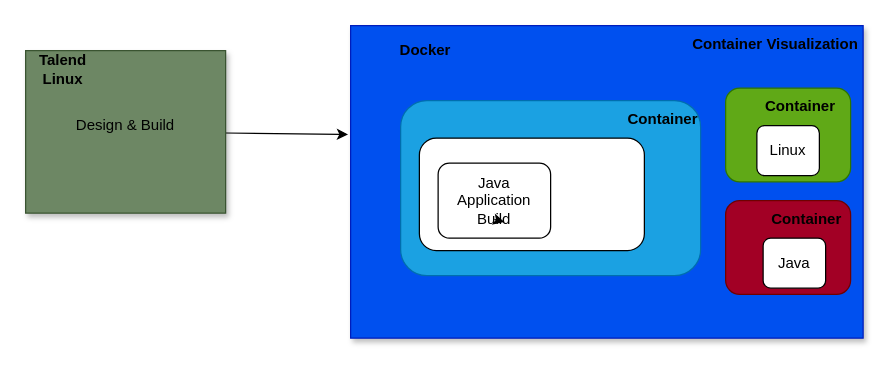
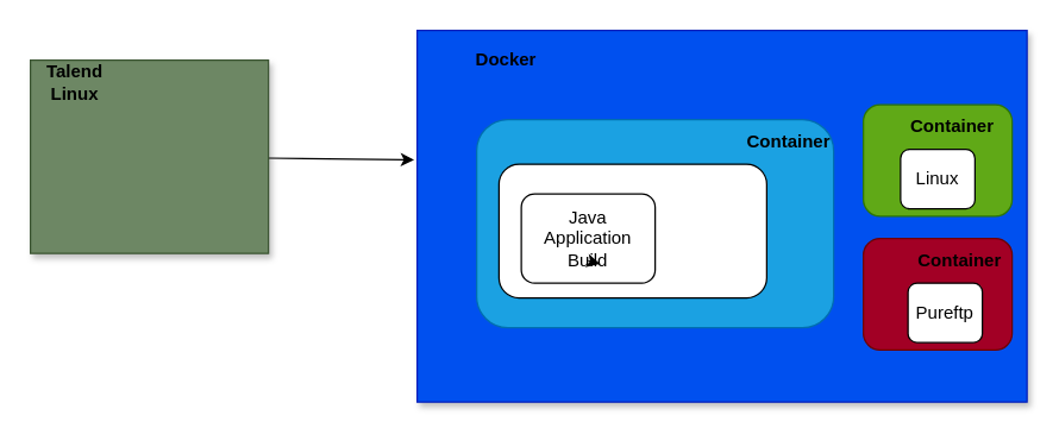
  <mxCell id="0" />
  <mxCell id="1" parent="0" />
  <mxCell id="2" value="" style="rounded=0;whiteSpace=wrap;html=1;fillColor=#0050ef;fontColor=#ffffff;strokeColor=#001DBC;shadow=1;" parent="1" vertex="1"><mxGeometry x="280" y="20" width="410" height="250" as="geometry" /></mxCell>
  <mxCell id="3" value="" style="rounded=1;whiteSpace=wrap;html=1;fillColor=#1ba1e2;fontColor=#ffffff;strokeColor=#006EAF;" parent="1" vertex="1"><mxGeometry x="320" y="80" width="240" height="140" as="geometry" /></mxCell>
- <mxCell id="4" value="Container Visualization" style="text;html=1;strokeColor=none;fillColor=none;align=center;verticalAlign=middle;whiteSpace=wrap;rounded=0;fontStyle=1" parent="1" vertex="1"><mxGeometry x="550" y="20" width="140" height="30" as="geometry" /></mxCell>
  <mxCell id="5" value="Container" style="text;html=1;strokeColor=none;fillColor=none;align=center;verticalAlign=middle;whiteSpace=wrap;rounded=0;fontStyle=1" parent="1" vertex="1"><mxGeometry x="500" y="80" width="60" height="30" as="geometry" /></mxCell>
  <mxCell id="6" value="Linux and JVM" style="text;html=1;strokeColor=none;fillColor=none;align=center;verticalAlign=middle;whiteSpace=wrap;rounded=0;" parent="1" vertex="1"><mxGeometry x="350" y="120" width="60" height="30" as="geometry" /></mxCell>
  <mxCell id="7" value="" style="rounded=1;whiteSpace=wrap;html=1;" parent="1" vertex="1"><mxGeometry x="335" y="110" width="180" height="90" as="geometry" /></mxCell>
  <mxCell id="8" value="" style="rounded=1;whiteSpace=wrap;html=1;" parent="1" vertex="1"><mxGeometry x="350" y="130" width="90" height="60" as="geometry" /></mxCell>
  <mxCell id="9" value="Java Application&lt;br&gt;Build" style="text;html=1;strokeColor=none;fillColor=none;align=center;verticalAlign=middle;whiteSpace=wrap;rounded=0;" parent="1" vertex="1"><mxGeometry x="365" y="145" width="60" height="30" as="geometry" /></mxCell>
  <mxCell id="10" style="edgeStyle=none;html=1;exitX=0.5;exitY=1;exitDx=0;exitDy=0;entryX=0.633;entryY=1.073;entryDx=0;entryDy=0;entryPerimeter=0;" parent="1" source="9" target="9" edge="1"><mxGeometry relative="1" as="geometry" /></mxCell>
  <mxCell id="11" value="" style="rounded=1;whiteSpace=wrap;html=1;fillColor=#60a917;fontColor=#ffffff;strokeColor=#2D7600;" parent="1" vertex="1"><mxGeometry x="580" y="70" width="100" height="75" as="geometry" /></mxCell>
  <mxCell id="12" value="" style="rounded=1;whiteSpace=wrap;html=1;" parent="1" vertex="1"><mxGeometry x="605" y="100" width="50" height="40" as="geometry" /></mxCell>
  <mxCell id="13" value="Container" style="text;html=1;strokeColor=none;fillColor=none;align=center;verticalAlign=middle;whiteSpace=wrap;rounded=0;fontStyle=1" parent="1" vertex="1"><mxGeometry x="610" y="70" width="60" height="30" as="geometry" /></mxCell>
  <mxCell id="14" value="Linux" style="text;html=1;strokeColor=none;fillColor=none;align=center;verticalAlign=middle;whiteSpace=wrap;rounded=0;" parent="1" vertex="1"><mxGeometry x="610" y="100" width="40" height="40" as="geometry" /></mxCell>
  <mxCell id="15" value="Docker" style="text;html=1;strokeColor=none;fillColor=none;align=center;verticalAlign=middle;whiteSpace=wrap;rounded=0;fontStyle=1" parent="1" vertex="1"><mxGeometry x="310" y="25" width="60" height="30" as="geometry" /></mxCell>
  <mxCell id="16" style="edgeStyle=none;html=1;entryX=-0.005;entryY=0.348;entryDx=0;entryDy=0;entryPerimeter=0;" parent="1" source="17" target="2" edge="1"><mxGeometry relative="1" as="geometry" /></mxCell>
  <mxCell id="17" value="" style="rounded=0;whiteSpace=wrap;html=1;fillColor=#6d8764;fontColor=#ffffff;strokeColor=#3A5431;shadow=1;" parent="1" vertex="1"><mxGeometry x="20" y="40" width="160" height="130" as="geometry" /></mxCell>
  <mxCell id="18" value="Talend Linux" style="text;html=1;strokeColor=none;fillColor=none;align=center;verticalAlign=middle;whiteSpace=wrap;rounded=0;fontStyle=1" parent="1" vertex="1"><mxGeometry x="20" y="40" width="60" height="30" as="geometry" /></mxCell>
- <mxCell id="19" value="Design &amp;amp; Build" style="text;html=1;strokeColor=none;fillColor=none;align=center;verticalAlign=middle;whiteSpace=wrap;rounded=0;" parent="1" vertex="1"><mxGeometry x="55" y="85" width="90" height="30" as="geometry" /></mxCell>
  <mxCell id="20" value="" style="rounded=1;whiteSpace=wrap;html=1;fillColor=#a20025;fontColor=#ffffff;strokeColor=#6F0000;" parent="1" vertex="1"><mxGeometry x="580" y="160" width="100" height="75" as="geometry" /></mxCell>
  <mxCell id="21" value="Container" style="text;html=1;strokeColor=none;fillColor=none;align=center;verticalAlign=middle;whiteSpace=wrap;rounded=0;fontStyle=1" parent="1" vertex="1"><mxGeometry x="615" y="160" width="60" height="30" as="geometry" /></mxCell>
  <mxCell id="22" value="" style="rounded=1;whiteSpace=wrap;html=1;" parent="1" vertex="1"><mxGeometry x="610" y="190" width="50" height="40" as="geometry" /></mxCell>
- <mxCell id="23" value="Java" style="text;html=1;strokeColor=none;fillColor=none;align=center;verticalAlign=middle;whiteSpace=wrap;rounded=0;" parent="1" vertex="1"><mxGeometry x="615" y="190" width="40" height="40" as="geometry" /></mxCell>
+ <mxCell id="23" value="Pureftp" style="text;html=1;strokeColor=none;fillColor=none;align=center;verticalAlign=middle;whiteSpace=wrap;rounded=0;" parent="1" vertex="1"><mxGeometry x="615" y="190" width="40" height="40" as="geometry" /></mxCell>
